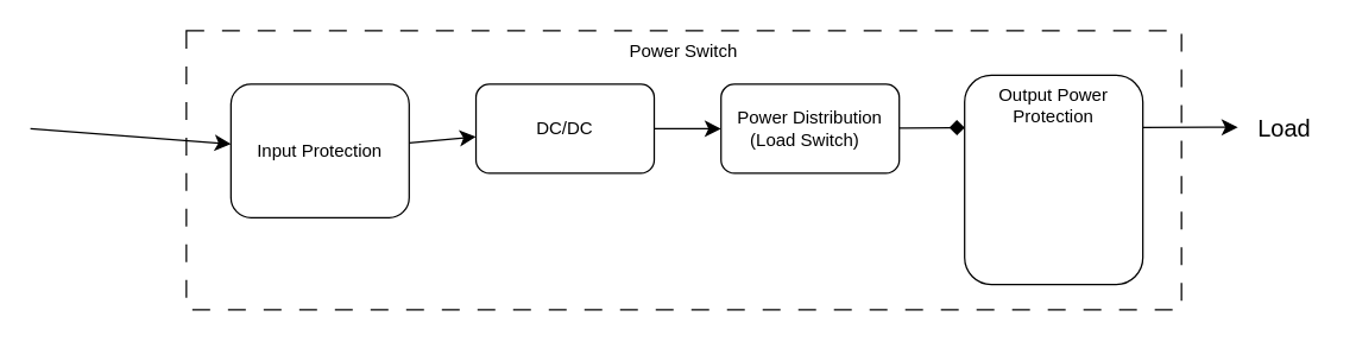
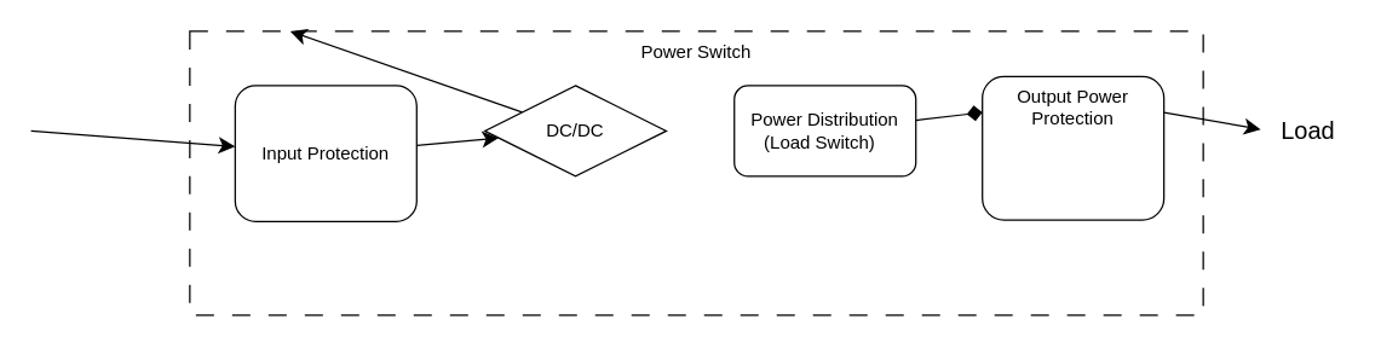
  <mxCell id="0" />
  <mxCell id="1" parent="0" />
  <mxCell id="2" style="edgeStyle=none;curved=1;rounded=0;orthogonalLoop=1;jettySize=auto;html=1;fontSize=12;startSize=8;endSize=8;" edge="1" parent="1" source="4" target="6"><mxGeometry relative="1" as="geometry" /></mxCell>
  <mxCell id="3" style="edgeStyle=none;curved=1;rounded=0;orthogonalLoop=1;jettySize=auto;html=1;fontSize=12;startSize=8;endSize=8;startArrow=classic;startFill=1;endArrow=none;endFill=0;" edge="1" parent="1" source="4"><mxGeometry relative="1" as="geometry"><mxPoint x="20" y="86" as="targetPoint" /></mxGeometry></mxCell>
  <mxCell id="4" value="Input Protection" style="rounded=1;whiteSpace=wrap;html=1;" vertex="1" parent="1"><mxGeometry x="155" y="56" width="120" height="90" as="geometry" /></mxCell>
- <mxCell id="5" style="edgeStyle=none;curved=1;rounded=0;orthogonalLoop=1;jettySize=auto;html=1;fontSize=12;startSize=8;endSize=8;" edge="1" parent="1" source="6" target="8"><mxGeometry relative="1" as="geometry" /></mxCell>
- <mxCell id="6" value="DC/DC" style="rounded=1;whiteSpace=wrap;html=1;" vertex="1" parent="1"><mxGeometry x="320" y="56" width="120" height="60" as="geometry" /></mxCell>
+ <mxCell id="5" style="edgeStyle=none;curved=1;rounded=0;orthogonalLoop=1;jettySize=auto;html=1;fontSize=12;startSize=8;endSize=8;" edge="1" parent="1" source="6" target="12"><mxGeometry relative="1" as="geometry" /></mxCell>
+ <mxCell id="6" value="DC/DC" style="rhombus;whiteSpace=wrap;html=1;" vertex="1" parent="1"><mxGeometry x="320" y="56" width="120" height="60" as="geometry" /></mxCell>
  <mxCell id="7" style="edgeStyle=none;curved=1;rounded=0;orthogonalLoop=1;jettySize=auto;html=1;entryX=0;entryY=0.25;entryDx=0;entryDy=0;fontSize=12;startSize=8;endSize=8;endArrow=diamond;" edge="1" parent="1" source="8" target="10"><mxGeometry relative="1" as="geometry" /></mxCell>
  <mxCell id="8" value="Power Distribution&lt;div&gt;(Load Switch)&lt;span style=&quot;white-space: pre;&quot;&gt;&#09;&lt;/span&gt;&lt;/div&gt;" style="rounded=1;whiteSpace=wrap;html=1;" vertex="1" parent="1"><mxGeometry x="485" y="56" width="120" height="60" as="geometry" /></mxCell>
  <mxCell id="9" style="edgeStyle=none;curved=1;rounded=0;orthogonalLoop=1;jettySize=auto;html=1;fontSize=12;startSize=8;endSize=8;exitX=1;exitY=0.25;exitDx=0;exitDy=0;" edge="1" parent="1" source="10"><mxGeometry relative="1" as="geometry"><mxPoint x="833" y="85" as="targetPoint" /></mxGeometry></mxCell>
- <mxCell id="10" value="Output Power Protection" style="rounded=1;whiteSpace=wrap;html=1;verticalAlign=top;" vertex="1" parent="1"><mxGeometry x="649" y="50" width="120" height="141" as="geometry" /></mxCell>
+ <mxCell id="10" value="Output Power Protection" style="rounded=1;whiteSpace=wrap;html=1;verticalAlign=top;" vertex="1" parent="1"><mxGeometry x="649" y="50" width="120" height="95" as="geometry" /></mxCell>
  <mxCell id="11" value="Load" style="text;html=1;align=center;verticalAlign=middle;resizable=0;points=[];autosize=1;strokeColor=none;fillColor=none;fontSize=16;" vertex="1" parent="1"><mxGeometry x="837" y="70.5" width="54" height="31" as="geometry" /></mxCell>
  <mxCell id="12" value="Power Switch" style="rounded=0;whiteSpace=wrap;html=1;fillColor=none;verticalAlign=top;dashed=1;dashPattern=12 12;" vertex="1" parent="1"><mxGeometry x="125" y="20" width="670" height="188" as="geometry" /></mxCell>
